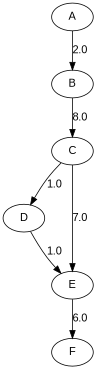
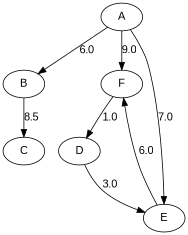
  digraph {
    fontname="Liberation Sans"
    node [fontname="Liberation Sans"]
    edge [fontname="Liberation Sans" weight=3.0]
    A
    B
    F
    C
    D
    E
-   A -> B [label=2.0 weight=2.0]
-   B -> C [label=8.0 weight=8.0]
-   C -> D [label=1.0 weight=1.0]
-   C -> E [label=7.0 weight=7.0]
-   D -> E [label=1.0]
+   A -> B [label=6.0 weight=2.0]
+   A -> F [label=9.0 weight=9.0]
+   B -> C [label=8.5 weight=8.0]
+   F -> D [label=1.0 weight=1.0]
+   A -> E [label=7.0 weight=7.0]
+   D -> E [label=3.0]
    E -> F [label=6.0]
  }
